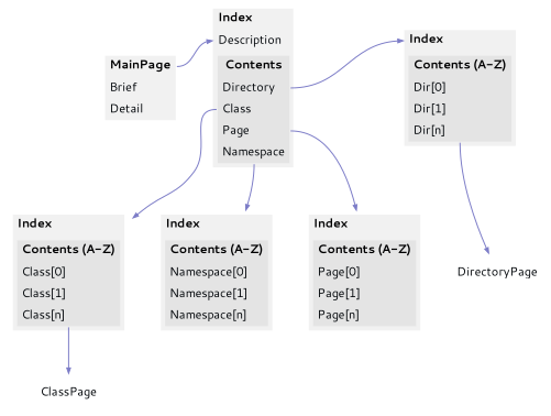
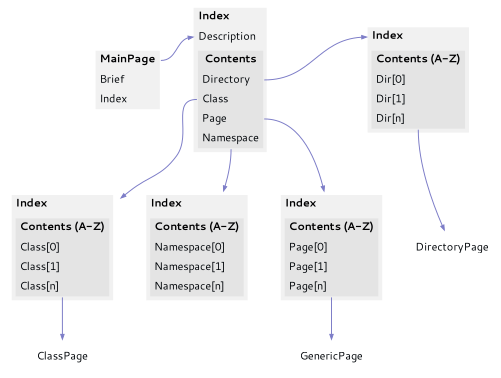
  digraph {
    rankdir=TB
    node [fontcolor="#010509FF" fontname="Segoe UI" fontsize=11 shape=none]
    edge [arrowsize=0.5 color="#7C7CC7FF" fontcolor="#010509FF" fontname="Segoe UI" fontsize=11 tailport=Item]
-   n1 [label=<         <table border="0" cellspacing="0" cellpadding="4" bgcolor="#22222210">             <tr><td align="center" port="Title"><font color="#000001FF"><b>MainPage</b></font></td></tr>             <tr><td align="left">Brief</td></tr>             <tr><td align="left">Detail</td></tr>         </table>     >]
+   n1 [label=<         <table border="0" cellspacing="0" cellpadding="4" bgcolor="#22222210">             <tr><td align="center" port="Title"><font color="#000001FF"><b>MainPage</b></font></td></tr>             <tr><td align="left">Brief</td></tr>             <tr><td align="left">Index</td></tr>         </table>     >]
    n2 [label=<         <table border="0" cellspacing="0" cellpadding="4" bgcolor="#22222210">             <tr><td align="left"><font color="#000001FF"><b>Index</b></font></td></tr>             <tr><td align="left" port="Description">Description</td></tr>             <tr><td>             <table border="0" cellspacing="0" cellpadding="4" bgcolor="#22222210">             <tr><td align="center"><font color="#000001FF"><b>Contents</b></font></td></tr>             <tr><td align="left" port="Directory">Directory</td></tr>             <tr><td align="left" port="Class">Class</td></tr>             <tr><td align="left" port="Page">Page</td></tr>             <tr><td align="left" port="Namespace">Namespace</td></tr>             </table>             </td></tr>         </table>     >]
    n3 [label=<         <table border="0" cellspacing="0" cellpadding="4" bgcolor="#22222210">             <tr><td align="left" port="Title"><font color="#000001FF"><b>Index</b></font></td></tr>             <tr><td>             <table border="0" cellspacing="0" cellpadding="4" bgcolor="#22222210">             <tr><td align="center"><font color="#000001FF"><b>Contents (A-Z)</b></font></td></tr>             <tr><td align="left">Dir[0]</td></tr>             <tr><td align="left">Dir[1]</td></tr>             <tr><td align="left" port="Item">Dir[n]</td></tr>             </table>             </td></tr>         </table>     >]
    n4 [label=<         <table border="0" cellspacing="0" cellpadding="4" bgcolor="#22222210">             <tr><td align="left" port="Title"><font color="#000001FF"><b>Index</b></font></td></tr>             <tr><td>             <table border="0" cellspacing="0" cellpadding="4" bgcolor="#22222210">             <tr><td align="center"><font color="#000001FF"><b>Contents (A-Z)</b></font></td></tr>             <tr><td align="left">Class[0]</td></tr>             <tr><td align="left">Class[1]</td></tr>             <tr><td align="left" port="Item">Class[n]</td></tr>             </table>             </td></tr>         </table>     >]
    n5 [label=<         <table border="0" cellspacing="0" cellpadding="4" bgcolor="#22222210">             <tr><td align="left" port="Title"><font color="#000001FF"><b>Index</b></font></td></tr>             <tr><td>             <table border="0" cellspacing="0" cellpadding="4" bgcolor="#22222210">             <tr><td align="center"><font color="#000001FF"><b>Contents (A-Z)</b></font></td></tr>             <tr><td align="left">Namespace[0]</td></tr>             <tr><td align="left">Namespace[1]</td></tr>             <tr><td align="left" port="Item">Namespace[n]</td></tr>             </table>             </td></tr>         </table>     >]
    n6 [label=<         <table border="0" cellspacing="0" cellpadding="4" bgcolor="#22222210">             <tr><td align="left" port="Title"><font color="#000001FF"><b>Index</b></font></td></tr>             <tr><td>             <table border="0" cellspacing="0" cellpadding="4" bgcolor="#22222210">             <tr><td align="center"><font color="#000001FF"><b>Contents (A-Z)</b></font></td></tr>             <tr><td align="left">Page[0]</td></tr>             <tr><td align="left">Page[1]</td></tr>             <tr><td align="left" port="ITem">Page[n]</td></tr>             </table>             </td></tr>         </table>     >]
    DirectoryPage
    ClassPage
+   GenericPage
    subgraph sub_1 {
      rank=min
      n1
      n2
    }
    subgraph sub_2 {
      rank=same
      n2
      n3
    }
    n1 -> n2 [headport=Description tailport=Title]
    n2 -> n3 [headport=Title tailport=Directory]
    n2 -> n4 [tailport=Class]
    n2 -> n5 [tailport=Namespace]
    n2 -> n6 [tailport=Page]
    n3 -> DirectoryPage
    n4 -> ClassPage
+   n6 -> GenericPage
  }
